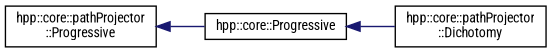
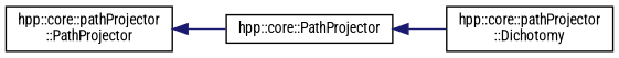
  digraph {
    fontname="Roboto Condensed"
    rankdir=LR
    node [color=black fillcolor=white fontname="Roboto Condensed" fontsize=10 shape=record style=filled]
    edge [color=midnightblue dir=back fontname="Roboto Condensed" fontsize=10 labelfontname=Helvetica labelfontsize=10 style=solid]
-   n1 [height=0.2 label="hpp::core::Progressive" width=0.4]
+   n1 [height=0.2 label="hpp::core::PathProjector" width=0.4]
    n2 [height=0.2 label="hpp::core::pathProjector\l::Dichotomy" width=0.4]
-   n3 [height=0.2 label="hpp::core::pathProjector\l::Progressive" width=0.4]
+   n3 [height=0.2 label="hpp::core::pathProjector\l::PathProjector" width=0.4]
    n1 -> n2
    n3 -> n1
  }
